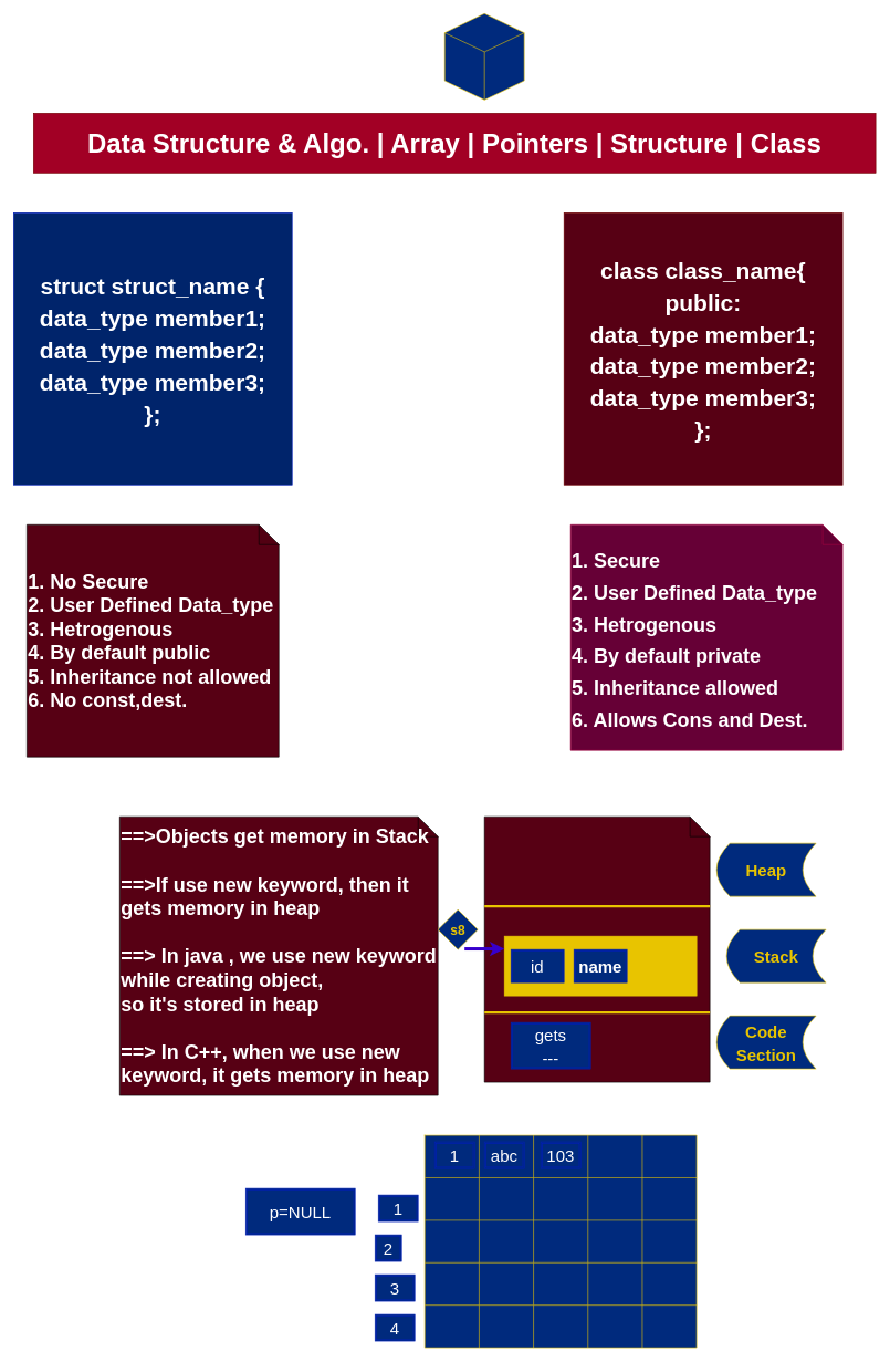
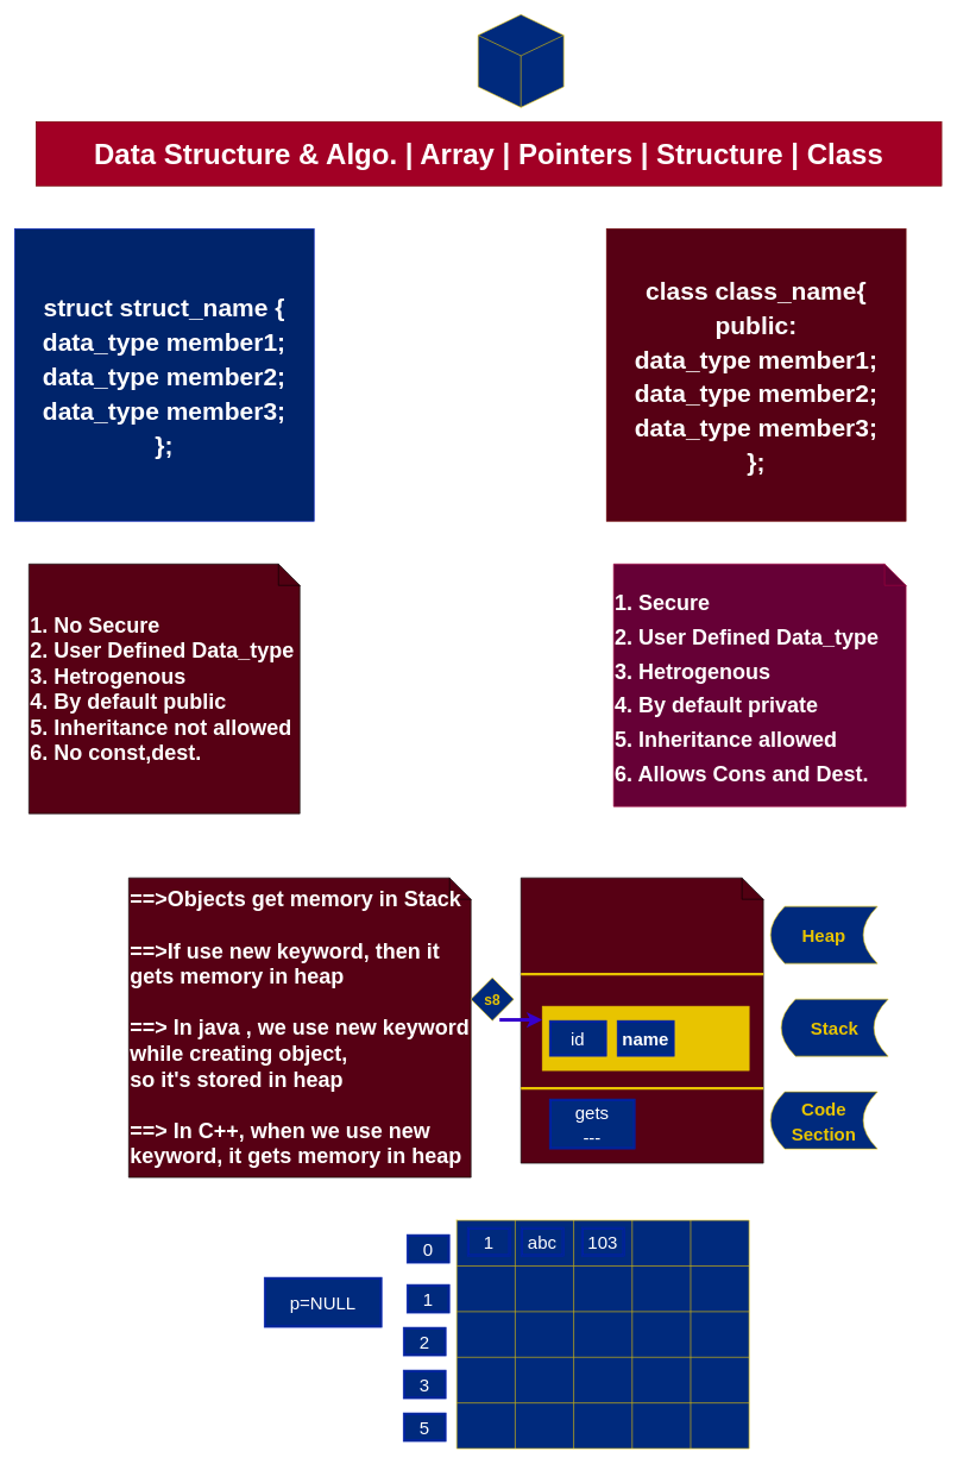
  <mxCell id="0" />
  <mxCell id="1" parent="0" />
  <mxCell id="2" value="Data Structure &amp;amp; Algo. | Array | Pointers | Structure | Class" style="rounded=0;whiteSpace=wrap;html=1;fontStyle=1;fontSize=40;fillColor=#a20025;strokeColor=#6F0000;fontColor=#ffffff;" vertex="1" parent="1"><mxGeometry x="50" y="170" width="1270" height="90" as="geometry" /></mxCell>
  <mxCell id="3" value="&lt;font style=&quot;font-size: 35px&quot;&gt;&lt;b&gt;struct struct_name {&lt;br&gt;data_type member1;&lt;br&gt;data_type member2;&lt;br&gt;data_type member3;&lt;br&gt;};&lt;/b&gt;&lt;/font&gt;" style="rounded=0;whiteSpace=wrap;html=1;fontSize=40;fillColor=#00246B;strokeColor=#001DBC;fontColor=#ffffff;" vertex="1" parent="1"><mxGeometry x="20" y="320" width="420" height="410" as="geometry" /></mxCell>
  <mxCell id="4" value="&lt;font style=&quot;font-size: 35px&quot;&gt;&lt;b&gt;class class_name{&lt;br&gt;public:&lt;br&gt;data_type member1;&lt;br&gt;data_type member2;&lt;br&gt;data_type member3;&lt;br&gt;};&lt;/b&gt;&lt;/font&gt;" style="rounded=0;whiteSpace=wrap;html=1;fontSize=40;fillColor=#570014;strokeColor=#6F0000;fontColor=#ffffff;" vertex="1" parent="1"><mxGeometry x="850" y="320" width="420" height="410" as="geometry" /></mxCell>
  <mxCell id="5" value="&lt;font style=&quot;font-size: 30px&quot; color=&quot;#ffffff&quot;&gt;&lt;b style=&quot;font-size: 30px&quot;&gt;1. No Secure&lt;br style=&quot;font-size: 30px&quot;&gt;2. User Defined Data_type&lt;br&gt;3. Hetrogenous&amp;nbsp;&lt;br&gt;4. By default public&lt;br&gt;5. Inheritance not allowed&lt;br style=&quot;font-size: 30px&quot;&gt;6. No const,dest.&lt;br style=&quot;font-size: 30px&quot;&gt;&lt;/b&gt;&lt;/font&gt;" style="shape=note;whiteSpace=wrap;html=1;backgroundOutline=1;darkOpacity=0.05;fontSize=30;fillColor=#570014;align=left;" vertex="1" parent="1"><mxGeometry x="40" y="790" width="380" height="350" as="geometry" /></mxCell>
  <mxCell id="6" value="&lt;b style=&quot;color: rgb(255 , 255 , 255) ; font-size: 30px&quot;&gt;1. Secure&lt;br&gt;2. User Defined Data_type&lt;br&gt;3.&amp;nbsp;&lt;/b&gt;&lt;b style=&quot;color: rgb(255 , 255 , 255) ; font-size: 30px&quot;&gt;Hetrogenous&lt;br&gt;&lt;/b&gt;&lt;b style=&quot;color: rgb(255 , 255 , 255) ; font-size: 30px&quot;&gt;4. By default private&lt;br&gt;5. Inheritance allowed&lt;br&gt;6. Allows Cons and Dest.&lt;br&gt;&lt;/b&gt;" style="shape=note;whiteSpace=wrap;html=1;backgroundOutline=1;darkOpacity=0.05;fontSize=40;fillColor=#660036;align=left;strokeColor=#A50040;fontColor=#ffffff;" vertex="1" parent="1"><mxGeometry x="860" y="790" width="410" height="340" as="geometry" /></mxCell>
  <mxCell id="7" value="&lt;font style=&quot;font-size: 30px&quot; color=&quot;#ffffff&quot;&gt;&lt;b style=&quot;font-size: 30px&quot;&gt;==&amp;gt;Objects get memory in Stack&lt;br&gt;&lt;br&gt;==&amp;gt;If use new keyword, then it gets memory in heap&lt;br&gt;&lt;br&gt;==&amp;gt; In java , we use new keyword while creating object,&amp;nbsp;&lt;br&gt;so it's stored in heap&lt;br&gt;&lt;br&gt;==&amp;gt; In C++, when we use new keyword, it gets memory in heap&lt;br style=&quot;font-size: 30px&quot;&gt;&lt;/b&gt;&lt;/font&gt;" style="shape=note;whiteSpace=wrap;html=1;backgroundOutline=1;darkOpacity=0.05;fontSize=30;fillColor=#570014;align=left;" vertex="1" parent="1"><mxGeometry x="180" y="1230" width="480" height="420" as="geometry" /></mxCell>
  <mxCell id="8" value="&lt;font style=&quot;font-size: 30px&quot; color=&quot;#ffffff&quot;&gt;&lt;b style=&quot;font-size: 30px&quot;&gt;&lt;br style=&quot;font-size: 30px&quot;&gt;&lt;/b&gt;&lt;/font&gt;" style="shape=note;whiteSpace=wrap;html=1;backgroundOutline=1;darkOpacity=0.05;fontSize=30;fillColor=#570014;align=left;" vertex="1" parent="1"><mxGeometry x="730" y="1230" width="340" height="400" as="geometry" /></mxCell>
  <mxCell id="9" value="" style="line;strokeWidth=4;html=1;perimeter=backbonePerimeter;points=[];outlineConnect=0;fontSize=30;fillColor=#660036;strokeColor=#E8C400;" vertex="1" parent="1"><mxGeometry x="730" y="1520" width="340" height="10" as="geometry" /></mxCell>
  <mxCell id="10" value="" style="line;strokeWidth=4;html=1;perimeter=backbonePerimeter;points=[];outlineConnect=0;fontSize=30;fillColor=#E8C400;strokeColor=#E8C400;" vertex="1" parent="1"><mxGeometry x="730" y="1360" width="340" height="10" as="geometry" /></mxCell>
  <mxCell id="11" value="" style="shape=ext;double=1;rounded=0;whiteSpace=wrap;html=1;fontSize=30;strokeColor=#E8C400;fillColor=#E8C400;" vertex="1" parent="1"><mxGeometry x="760" y="1410" width="290" height="90" as="geometry" /></mxCell>
  <mxCell id="12" value="&lt;font style=&quot;font-size: 25px&quot;&gt;id&lt;/font&gt;" style="shape=ext;double=1;rounded=0;whiteSpace=wrap;html=1;fontSize=30;strokeColor=#001DBC;fillColor=#002A7D;fontColor=#ffffff;" vertex="1" parent="1"><mxGeometry x="770" y="1430" width="80" height="50" as="geometry" /></mxCell>
  <mxCell id="13" value="&lt;b&gt;&lt;font style=&quot;font-size: 25px&quot;&gt;name&lt;/font&gt;&lt;/b&gt;" style="shape=ext;double=1;rounded=0;whiteSpace=wrap;html=1;fontSize=30;strokeColor=#001DBC;fillColor=#002A7D;fontColor=#ffffff;" vertex="1" parent="1"><mxGeometry x="865" y="1430" width="80" height="50" as="geometry" /></mxCell>
  <mxCell id="14" value="" style="edgeStyle=segmentEdgeStyle;endArrow=classic;html=1;rounded=0;fontSize=5;fontColor=#E8C400;fontStyle=1;strokeColor=#3700CC;strokeWidth=5;fillColor=#6a00ff;" edge="1" parent="1" target="11"><mxGeometry width="50" height="50" relative="1" as="geometry"><mxPoint x="700" y="1429" as="sourcePoint" /><mxPoint x="750" y="1429" as="targetPoint" /></mxGeometry></mxCell>
  <mxCell id="15" value="" style="html=1;whiteSpace=wrap;shape=isoCube2;backgroundOutline=1;isoAngle=15;fontSize=30;strokeColor=#E8C400;fillColor=#002A7D;" vertex="1" parent="1"><mxGeometry x="670" y="20" width="120" height="130" as="geometry" /></mxCell>
  <mxCell id="16" value="&lt;font style=&quot;font-size: 25px&quot;&gt;&lt;b&gt;Heap&lt;/b&gt;&lt;/font&gt;" style="shape=dataStorage;whiteSpace=wrap;html=1;fixedSize=1;fontSize=30;strokeColor=#E8C400;fillColor=#002A7D;fontColor=#E8C400;" vertex="1" parent="1"><mxGeometry x="1080" y="1270" width="150" height="80" as="geometry" /></mxCell>
  <mxCell id="17" value="&lt;font style=&quot;font-size: 25px&quot;&gt;&lt;b&gt;Code &lt;br&gt;Section&lt;/b&gt;&lt;/font&gt;" style="shape=dataStorage;whiteSpace=wrap;html=1;fixedSize=1;fontSize=30;strokeColor=#E8C400;fillColor=#002A7D;fontColor=#E8C400;" vertex="1" parent="1"><mxGeometry x="1080" y="1530" width="150" height="80" as="geometry" /></mxCell>
  <mxCell id="18" value="&lt;span style=&quot;font-size: 25px&quot;&gt;&lt;b&gt;Stack&lt;/b&gt;&lt;/span&gt;" style="shape=dataStorage;whiteSpace=wrap;html=1;fixedSize=1;fontSize=30;strokeColor=#E8C400;fillColor=#002A7D;fontColor=#E8C400;" vertex="1" parent="1"><mxGeometry x="1095" y="1400" width="150" height="80" as="geometry" /></mxCell>
  <mxCell id="19" value="&lt;span style=&quot;font-size: 25px&quot;&gt;gets&lt;br&gt;---&lt;br&gt;&lt;/span&gt;" style="shape=ext;double=1;rounded=0;whiteSpace=wrap;html=1;fontSize=30;strokeColor=#001DBC;fillColor=#002A7D;fontColor=#ffffff;" vertex="1" parent="1"><mxGeometry x="770" y="1540" width="120" height="70" as="geometry" /></mxCell>
  <mxCell id="20" value="&lt;font style=&quot;font-size: 20px&quot;&gt;s8&lt;/font&gt;" style="rhombus;whiteSpace=wrap;html=1;fontSize=5;fontColor=#E8C400;strokeColor=#E8C400;fillColor=#002A7D;fontStyle=1" vertex="1" parent="1"><mxGeometry x="660" y="1370" width="60" height="60" as="geometry" /></mxCell>
  <mxCell id="21" value="" style="shape=table;startSize=0;container=1;collapsible=0;childLayout=tableLayout;fontSize=5;fontColor=#E8C400;strokeColor=#E8C400;fillColor=#002A7D;" vertex="1" parent="1"><mxGeometry x="640" y="1710" width="410" height="320" as="geometry" /></mxCell>
  <mxCell id="22" value="" style="shape=partialRectangle;collapsible=0;dropTarget=0;pointerEvents=0;fillColor=none;top=0;left=0;bottom=0;right=0;points=[[0,0.5],[1,0.5]];portConstraint=eastwest;fontSize=5;fontColor=#E8C400;strokeColor=#E8C400;" vertex="1" parent="21"><mxGeometry width="410" height="64" as="geometry" /></mxCell>
  <mxCell id="23" value="ID" style="shape=partialRectangle;html=1;whiteSpace=wrap;connectable=0;overflow=hidden;fillColor=none;top=0;left=0;bottom=0;right=0;pointerEvents=1;fontSize=5;fontColor=#E8C400;strokeColor=#E8C400;" vertex="1" parent="22"><mxGeometry width="82" height="64" as="geometry"><mxRectangle width="82" height="64" as="alternateBounds" /></mxGeometry></mxCell>
  <mxCell id="24" value="" style="shape=partialRectangle;html=1;whiteSpace=wrap;connectable=0;overflow=hidden;fillColor=none;top=0;left=0;bottom=0;right=0;pointerEvents=1;fontSize=5;fontColor=#E8C400;strokeColor=#E8C400;" vertex="1" parent="22"><mxGeometry x="82" width="82" height="64" as="geometry"><mxRectangle width="82" height="64" as="alternateBounds" /></mxGeometry></mxCell>
  <mxCell id="25" value="" style="shape=partialRectangle;html=1;whiteSpace=wrap;connectable=0;overflow=hidden;fillColor=none;top=0;left=0;bottom=0;right=0;pointerEvents=1;fontSize=5;fontColor=#E8C400;strokeColor=#E8C400;" vertex="1" parent="22"><mxGeometry x="164" width="82" height="64" as="geometry"><mxRectangle width="82" height="64" as="alternateBounds" /></mxGeometry></mxCell>
  <mxCell id="26" value="" style="shape=partialRectangle;html=1;whiteSpace=wrap;connectable=0;overflow=hidden;fillColor=none;top=0;left=0;bottom=0;right=0;pointerEvents=1;fontSize=5;fontColor=#E8C400;strokeColor=#E8C400;" vertex="1" parent="22"><mxGeometry x="246" width="82" height="64" as="geometry"><mxRectangle width="82" height="64" as="alternateBounds" /></mxGeometry></mxCell>
  <mxCell id="27" value="" style="shape=partialRectangle;html=1;whiteSpace=wrap;connectable=0;overflow=hidden;fillColor=none;top=0;left=0;bottom=0;right=0;pointerEvents=1;fontSize=5;fontColor=#E8C400;strokeColor=#E8C400;" vertex="1" parent="22"><mxGeometry x="328" width="82" height="64" as="geometry"><mxRectangle width="82" height="64" as="alternateBounds" /></mxGeometry></mxCell>
  <mxCell id="28" value="" style="shape=partialRectangle;collapsible=0;dropTarget=0;pointerEvents=0;fillColor=none;top=0;left=0;bottom=0;right=0;points=[[0,0.5],[1,0.5]];portConstraint=eastwest;fontSize=5;fontColor=#E8C400;strokeColor=#E8C400;" vertex="1" parent="21"><mxGeometry y="64" width="410" height="64" as="geometry" /></mxCell>
  <mxCell id="29" value="" style="shape=partialRectangle;html=1;whiteSpace=wrap;connectable=0;overflow=hidden;fillColor=none;top=0;left=0;bottom=0;right=0;pointerEvents=1;fontSize=5;fontColor=#E8C400;strokeColor=#E8C400;" vertex="1" parent="28"><mxGeometry width="82" height="64" as="geometry"><mxRectangle width="82" height="64" as="alternateBounds" /></mxGeometry></mxCell>
  <mxCell id="30" value="" style="shape=partialRectangle;html=1;whiteSpace=wrap;connectable=0;overflow=hidden;fillColor=none;top=0;left=0;bottom=0;right=0;pointerEvents=1;fontSize=5;fontColor=#E8C400;strokeColor=#E8C400;" vertex="1" parent="28"><mxGeometry x="82" width="82" height="64" as="geometry"><mxRectangle width="82" height="64" as="alternateBounds" /></mxGeometry></mxCell>
  <mxCell id="31" value="" style="shape=partialRectangle;html=1;whiteSpace=wrap;connectable=0;overflow=hidden;fillColor=none;top=0;left=0;bottom=0;right=0;pointerEvents=1;fontSize=5;fontColor=#E8C400;strokeColor=#E8C400;" vertex="1" parent="28"><mxGeometry x="164" width="82" height="64" as="geometry"><mxRectangle width="82" height="64" as="alternateBounds" /></mxGeometry></mxCell>
  <mxCell id="32" value="" style="shape=partialRectangle;html=1;whiteSpace=wrap;connectable=0;overflow=hidden;fillColor=none;top=0;left=0;bottom=0;right=0;pointerEvents=1;fontSize=5;fontColor=#E8C400;strokeColor=#E8C400;" vertex="1" parent="28"><mxGeometry x="246" width="82" height="64" as="geometry"><mxRectangle width="82" height="64" as="alternateBounds" /></mxGeometry></mxCell>
  <mxCell id="33" value="" style="shape=partialRectangle;html=1;whiteSpace=wrap;connectable=0;overflow=hidden;fillColor=none;top=0;left=0;bottom=0;right=0;pointerEvents=1;fontSize=5;fontColor=#E8C400;strokeColor=#E8C400;" vertex="1" parent="28"><mxGeometry x="328" width="82" height="64" as="geometry"><mxRectangle width="82" height="64" as="alternateBounds" /></mxGeometry></mxCell>
  <mxCell id="34" value="" style="shape=partialRectangle;collapsible=0;dropTarget=0;pointerEvents=0;fillColor=none;top=0;left=0;bottom=0;right=0;points=[[0,0.5],[1,0.5]];portConstraint=eastwest;fontSize=5;fontColor=#E8C400;strokeColor=#E8C400;" vertex="1" parent="21"><mxGeometry y="128" width="410" height="64" as="geometry" /></mxCell>
  <mxCell id="35" value="" style="shape=partialRectangle;html=1;whiteSpace=wrap;connectable=0;overflow=hidden;fillColor=none;top=0;left=0;bottom=0;right=0;pointerEvents=1;fontSize=5;fontColor=#E8C400;strokeColor=#E8C400;" vertex="1" parent="34"><mxGeometry width="82" height="64" as="geometry"><mxRectangle width="82" height="64" as="alternateBounds" /></mxGeometry></mxCell>
  <mxCell id="36" value="" style="shape=partialRectangle;html=1;whiteSpace=wrap;connectable=0;overflow=hidden;fillColor=none;top=0;left=0;bottom=0;right=0;pointerEvents=1;fontSize=5;fontColor=#E8C400;strokeColor=#E8C400;" vertex="1" parent="34"><mxGeometry x="82" width="82" height="64" as="geometry"><mxRectangle width="82" height="64" as="alternateBounds" /></mxGeometry></mxCell>
  <mxCell id="37" value="" style="shape=partialRectangle;html=1;whiteSpace=wrap;connectable=0;overflow=hidden;fillColor=none;top=0;left=0;bottom=0;right=0;pointerEvents=1;fontSize=5;fontColor=#E8C400;strokeColor=#E8C400;" vertex="1" parent="34"><mxGeometry x="164" width="82" height="64" as="geometry"><mxRectangle width="82" height="64" as="alternateBounds" /></mxGeometry></mxCell>
  <mxCell id="38" value="" style="shape=partialRectangle;html=1;whiteSpace=wrap;connectable=0;overflow=hidden;fillColor=none;top=0;left=0;bottom=0;right=0;pointerEvents=1;fontSize=5;fontColor=#E8C400;strokeColor=#E8C400;" vertex="1" parent="34"><mxGeometry x="246" width="82" height="64" as="geometry"><mxRectangle width="82" height="64" as="alternateBounds" /></mxGeometry></mxCell>
  <mxCell id="39" value="" style="shape=partialRectangle;html=1;whiteSpace=wrap;connectable=0;overflow=hidden;fillColor=none;top=0;left=0;bottom=0;right=0;pointerEvents=1;fontSize=5;fontColor=#E8C400;strokeColor=#E8C400;" vertex="1" parent="34"><mxGeometry x="328" width="82" height="64" as="geometry"><mxRectangle width="82" height="64" as="alternateBounds" /></mxGeometry></mxCell>
  <mxCell id="40" value="" style="shape=partialRectangle;collapsible=0;dropTarget=0;pointerEvents=0;fillColor=none;top=0;left=0;bottom=0;right=0;points=[[0,0.5],[1,0.5]];portConstraint=eastwest;fontSize=5;fontColor=#E8C400;strokeColor=#E8C400;" vertex="1" parent="21"><mxGeometry y="192" width="410" height="64" as="geometry" /></mxCell>
  <mxCell id="41" value="" style="shape=partialRectangle;html=1;whiteSpace=wrap;connectable=0;overflow=hidden;fillColor=none;top=0;left=0;bottom=0;right=0;pointerEvents=1;fontSize=5;fontColor=#E8C400;strokeColor=#E8C400;" vertex="1" parent="40"><mxGeometry width="82" height="64" as="geometry"><mxRectangle width="82" height="64" as="alternateBounds" /></mxGeometry></mxCell>
  <mxCell id="42" value="" style="shape=partialRectangle;html=1;whiteSpace=wrap;connectable=0;overflow=hidden;fillColor=none;top=0;left=0;bottom=0;right=0;pointerEvents=1;fontSize=5;fontColor=#E8C400;strokeColor=#E8C400;" vertex="1" parent="40"><mxGeometry x="82" width="82" height="64" as="geometry"><mxRectangle width="82" height="64" as="alternateBounds" /></mxGeometry></mxCell>
  <mxCell id="43" value="" style="shape=partialRectangle;html=1;whiteSpace=wrap;connectable=0;overflow=hidden;fillColor=none;top=0;left=0;bottom=0;right=0;pointerEvents=1;fontSize=5;fontColor=#E8C400;strokeColor=#E8C400;" vertex="1" parent="40"><mxGeometry x="164" width="82" height="64" as="geometry"><mxRectangle width="82" height="64" as="alternateBounds" /></mxGeometry></mxCell>
  <mxCell id="44" value="" style="shape=partialRectangle;html=1;whiteSpace=wrap;connectable=0;overflow=hidden;fillColor=none;top=0;left=0;bottom=0;right=0;pointerEvents=1;fontSize=5;fontColor=#E8C400;strokeColor=#E8C400;" vertex="1" parent="40"><mxGeometry x="246" width="82" height="64" as="geometry"><mxRectangle width="82" height="64" as="alternateBounds" /></mxGeometry></mxCell>
  <mxCell id="45" value="" style="shape=partialRectangle;html=1;whiteSpace=wrap;connectable=0;overflow=hidden;fillColor=none;top=0;left=0;bottom=0;right=0;pointerEvents=1;fontSize=5;fontColor=#E8C400;strokeColor=#E8C400;" vertex="1" parent="40"><mxGeometry x="328" width="82" height="64" as="geometry"><mxRectangle width="82" height="64" as="alternateBounds" /></mxGeometry></mxCell>
  <mxCell id="46" value="" style="shape=partialRectangle;collapsible=0;dropTarget=0;pointerEvents=0;fillColor=none;top=0;left=0;bottom=0;right=0;points=[[0,0.5],[1,0.5]];portConstraint=eastwest;fontSize=5;fontColor=#E8C400;strokeColor=#E8C400;" vertex="1" parent="21"><mxGeometry y="256" width="410" height="64" as="geometry" /></mxCell>
  <mxCell id="47" value="" style="shape=partialRectangle;html=1;whiteSpace=wrap;connectable=0;overflow=hidden;fillColor=none;top=0;left=0;bottom=0;right=0;pointerEvents=1;fontSize=5;fontColor=#E8C400;strokeColor=#E8C400;" vertex="1" parent="46"><mxGeometry width="82" height="64" as="geometry"><mxRectangle width="82" height="64" as="alternateBounds" /></mxGeometry></mxCell>
  <mxCell id="48" value="" style="shape=partialRectangle;html=1;whiteSpace=wrap;connectable=0;overflow=hidden;fillColor=none;top=0;left=0;bottom=0;right=0;pointerEvents=1;fontSize=5;fontColor=#E8C400;strokeColor=#E8C400;" vertex="1" parent="46"><mxGeometry x="82" width="82" height="64" as="geometry"><mxRectangle width="82" height="64" as="alternateBounds" /></mxGeometry></mxCell>
  <mxCell id="49" value="" style="shape=partialRectangle;html=1;whiteSpace=wrap;connectable=0;overflow=hidden;fillColor=none;top=0;left=0;bottom=0;right=0;pointerEvents=1;fontSize=5;fontColor=#E8C400;strokeColor=#E8C400;" vertex="1" parent="46"><mxGeometry x="164" width="82" height="64" as="geometry"><mxRectangle width="82" height="64" as="alternateBounds" /></mxGeometry></mxCell>
  <mxCell id="50" value="" style="shape=partialRectangle;html=1;whiteSpace=wrap;connectable=0;overflow=hidden;fillColor=none;top=0;left=0;bottom=0;right=0;pointerEvents=1;fontSize=5;fontColor=#E8C400;strokeColor=#E8C400;" vertex="1" parent="46"><mxGeometry x="246" width="82" height="64" as="geometry"><mxRectangle width="82" height="64" as="alternateBounds" /></mxGeometry></mxCell>
  <mxCell id="51" value="" style="shape=partialRectangle;html=1;whiteSpace=wrap;connectable=0;overflow=hidden;fillColor=none;top=0;left=0;bottom=0;right=0;pointerEvents=1;fontSize=5;fontColor=#E8C400;strokeColor=#E8C400;" vertex="1" parent="46"><mxGeometry x="328" width="82" height="64" as="geometry"><mxRectangle width="82" height="64" as="alternateBounds" /></mxGeometry></mxCell>
  <mxCell id="52" value="&lt;span style=&quot;font-size: 25px&quot;&gt;p=NULL&lt;br&gt;&lt;/span&gt;" style="shape=ext;double=1;rounded=0;whiteSpace=wrap;html=1;fontSize=30;strokeColor=#001DBC;fillColor=#002A7D;fontColor=#ffffff;" vertex="1" parent="1"><mxGeometry x="370" y="1790" width="165" height="70" as="geometry" /></mxCell>
+ <mxCell id="53" value="&lt;span style=&quot;font-size: 25px&quot;&gt;0&lt;br&gt;&lt;/span&gt;" style="shape=ext;double=1;rounded=0;whiteSpace=wrap;html=1;fontSize=30;strokeColor=#001DBC;fillColor=#002A7D;fontColor=#ffffff;" vertex="1" parent="1"><mxGeometry x="570" y="1730" width="60" height="40" as="geometry" /></mxCell>
  <mxCell id="54" value="&lt;span style=&quot;font-size: 25px&quot;&gt;3&lt;br&gt;&lt;/span&gt;" style="shape=ext;double=1;rounded=0;whiteSpace=wrap;html=1;fontSize=30;strokeColor=#001DBC;fillColor=#002A7D;fontColor=#ffffff;" vertex="1" parent="1"><mxGeometry x="565" y="1920" width="60" height="40" as="geometry" /></mxCell>
- <mxCell id="55" value="&lt;span style=&quot;font-size: 25px&quot;&gt;2&lt;br&gt;&lt;/span&gt;" style="shape=ext;double=1;rounded=0;whiteSpace=wrap;html=1;fontSize=30;strokeColor=#001DBC;fillColor=#002A7D;fontColor=#ffffff;" vertex="1" parent="1"><mxGeometry x="565" y="1860" width="40" height="40" as="geometry" /></mxCell>
+ <mxCell id="55" value="&lt;span style=&quot;font-size: 25px&quot;&gt;2&lt;br&gt;&lt;/span&gt;" style="shape=ext;double=1;rounded=0;whiteSpace=wrap;html=1;fontSize=30;strokeColor=#001DBC;fillColor=#002A7D;fontColor=#ffffff;" vertex="1" parent="1"><mxGeometry x="565" y="1860" width="60" height="40" as="geometry" /></mxCell>
  <mxCell id="56" value="&lt;span style=&quot;font-size: 25px&quot;&gt;1&lt;br&gt;&lt;/span&gt;" style="shape=ext;double=1;rounded=0;whiteSpace=wrap;html=1;fontSize=30;strokeColor=#001DBC;fillColor=#002A7D;fontColor=#ffffff;" vertex="1" parent="1"><mxGeometry x="570" y="1800" width="60" height="40" as="geometry" /></mxCell>
- <mxCell id="57" value="&lt;span style=&quot;font-size: 25px&quot;&gt;4&lt;br&gt;&lt;/span&gt;" style="shape=ext;double=1;rounded=0;whiteSpace=wrap;html=1;fontSize=30;strokeColor=#001DBC;fillColor=#002A7D;fontColor=#ffffff;" vertex="1" parent="1"><mxGeometry x="565" y="1980" width="60" height="40" as="geometry" /></mxCell>
+ <mxCell id="57" value="&lt;span style=&quot;font-size: 25px&quot;&gt;5&lt;br&gt;&lt;/span&gt;" style="shape=ext;double=1;rounded=0;whiteSpace=wrap;html=1;fontSize=30;strokeColor=#001DBC;fillColor=#002A7D;fontColor=#ffffff;" vertex="1" parent="1"><mxGeometry x="565" y="1980" width="60" height="40" as="geometry" /></mxCell>
  <mxCell id="58" value="&lt;span style=&quot;font-size: 25px&quot;&gt;1&lt;br&gt;&lt;/span&gt;" style="shape=ext;double=1;rounded=0;whiteSpace=wrap;html=1;fontSize=30;strokeColor=#001DBC;fillColor=#002A7D;fontColor=#ffffff;" vertex="1" parent="1"><mxGeometry x="655" y="1720" width="60" height="40" as="geometry" /></mxCell>
  <mxCell id="59" value="&lt;span style=&quot;font-size: 25px&quot;&gt;abc&lt;br&gt;&lt;/span&gt;" style="shape=ext;double=1;rounded=0;whiteSpace=wrap;html=1;fontSize=30;strokeColor=#001DBC;fillColor=#002A7D;fontColor=#ffffff;" vertex="1" parent="1"><mxGeometry x="730" y="1720" width="60" height="40" as="geometry" /></mxCell>
  <mxCell id="60" value="&lt;span style=&quot;font-size: 25px&quot;&gt;103&lt;br&gt;&lt;/span&gt;" style="shape=ext;double=1;rounded=0;whiteSpace=wrap;html=1;fontSize=30;strokeColor=#001DBC;fillColor=#002A7D;fontColor=#ffffff;" vertex="1" parent="1"><mxGeometry x="815" y="1720" width="60" height="40" as="geometry" /></mxCell>
